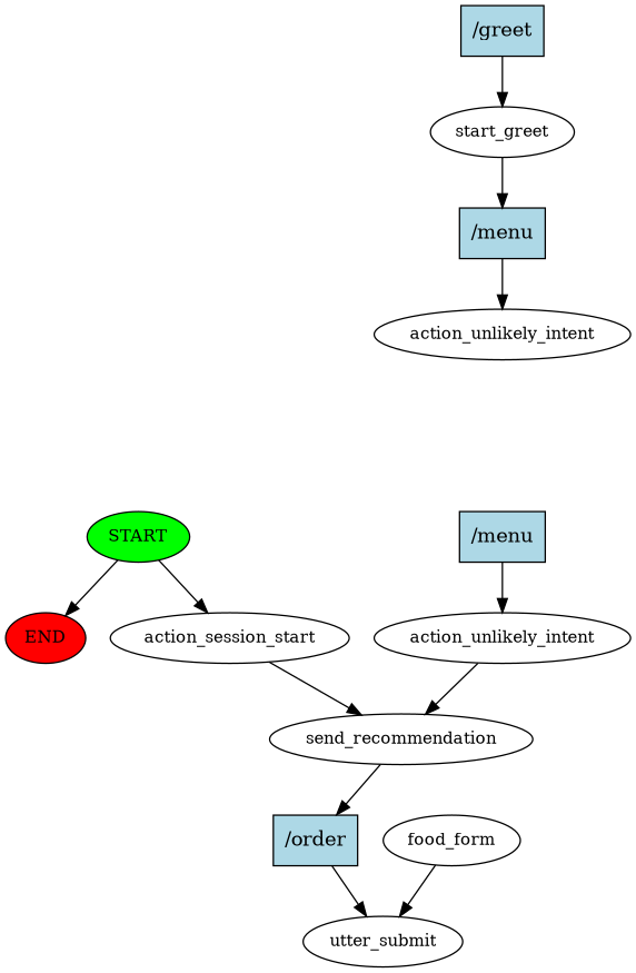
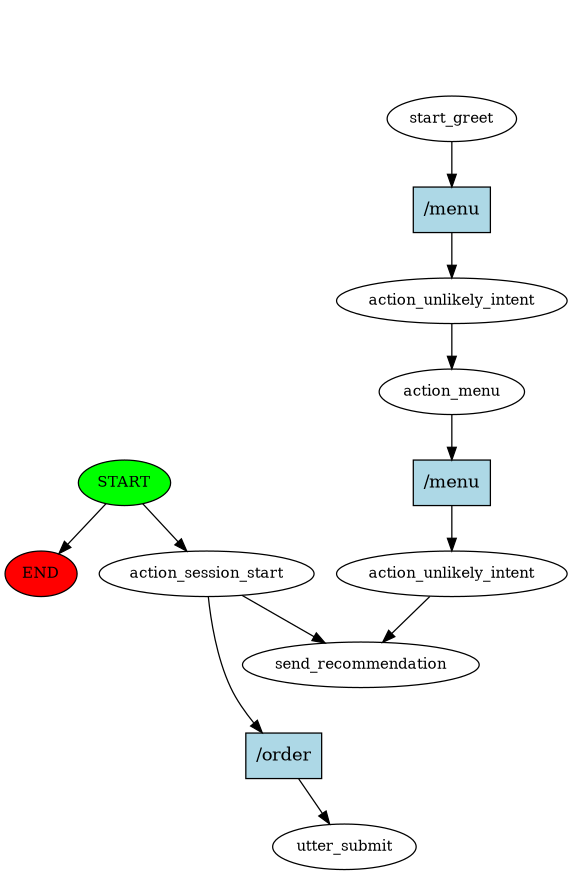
  digraph {
    node [fontsize=12]
    n1 [fillcolor=green label=START style=filled]
    n2 [fillcolor=red label=END style=filled]
    n3 [label=action_session_start]
    n4 [label=send_recommendation]
-   n5 [fillcolor=lightblue label="/greet" shape=rect style=filled fontsize=""]
    n6 [label=start_greet]
    n7 [fillcolor=lightblue label="/menu" shape=rect style=filled fontsize=""]
    n8 [label=action_unlikely_intent]
+   n9 [label=action_menu]
    n10 [fillcolor=lightblue label="/menu" shape=rect style=filled fontsize=""]
    n11 [label=action_unlikely_intent]
    n12 [fillcolor=lightblue label="/order" shape=rect style=filled fontsize=""]
    n13 [label=utter_submit]
-   n14 [label=food_form]
    n1 -> n2
    n1 -> n3
    n3 -> n4
-   n4 -> n12
-   n5 -> n6
+   n3 -> n12
    n6 -> n7
    n7 -> n8
+   n8 -> n9
+   n9 -> n10
    n10 -> n11
    n11 -> n4
    n12 -> n13
-   n14 -> n13
  }
